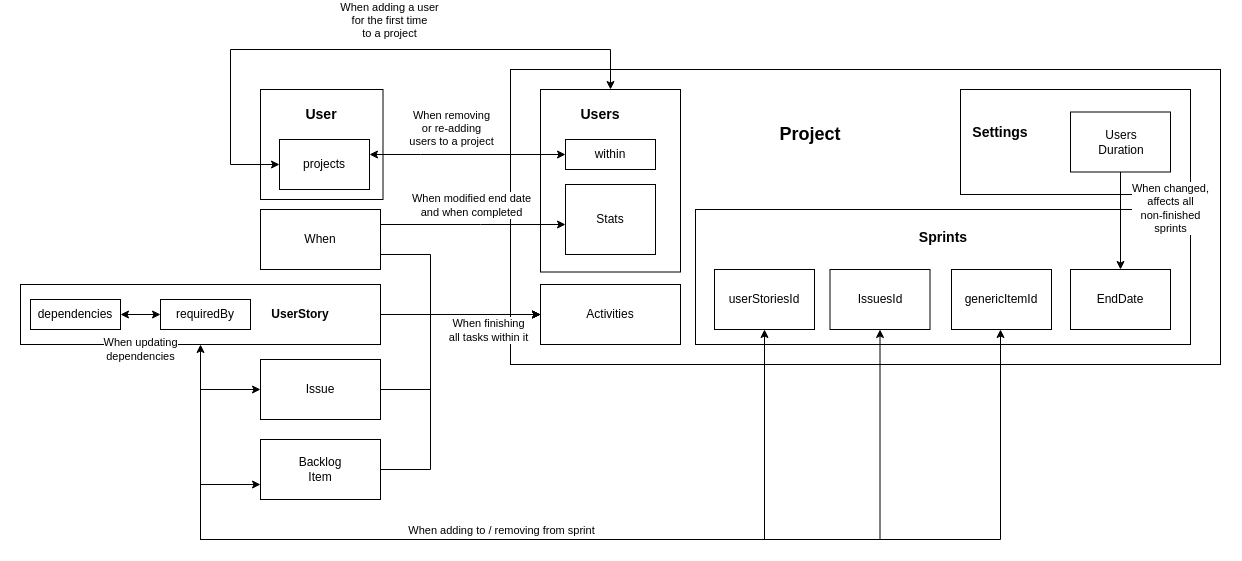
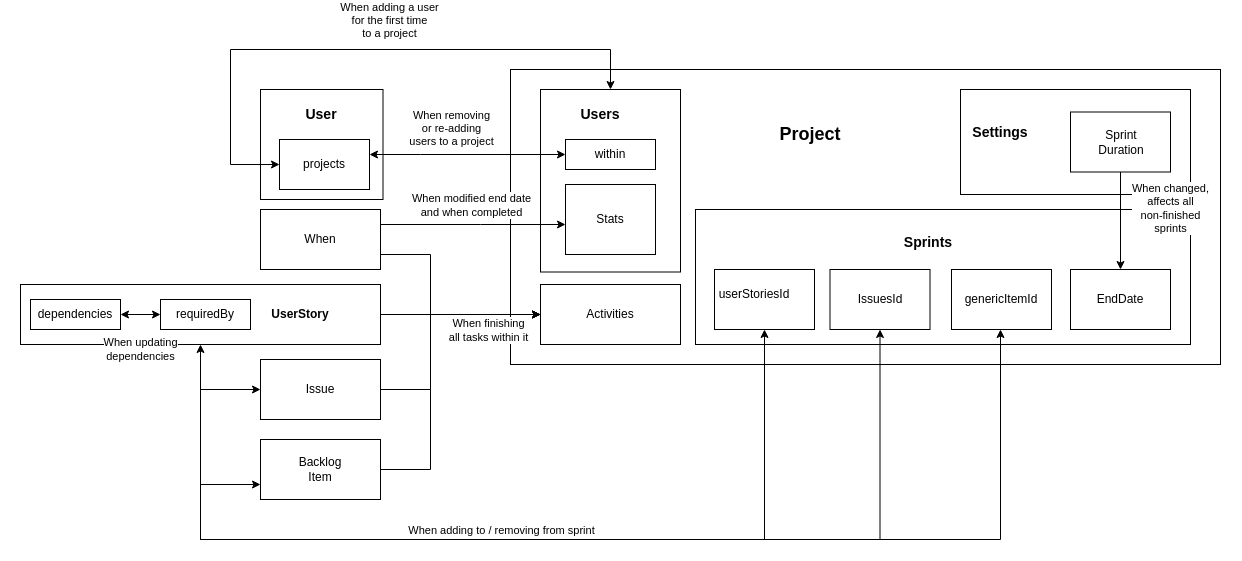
  <mxCell id="0" />
  <mxCell id="1" parent="0" />
  <mxCell id="2" value="" style="rounded=0;whiteSpace=wrap;html=1;" vertex="1" parent="1"><mxGeometry x="260" y="180" width="120" height="60" as="geometry" /></mxCell>
  <mxCell id="3" value="" style="rounded=0;whiteSpace=wrap;html=1;" vertex="1" parent="1"><mxGeometry x="510" y="40" width="710" height="295" as="geometry" /></mxCell>
  <mxCell id="4" value="When" style="text;html=1;align=center;verticalAlign=middle;whiteSpace=wrap;rounded=0;" vertex="1" parent="1"><mxGeometry x="290" y="195" width="60" height="30" as="geometry" /></mxCell>
  <mxCell id="5" value="&lt;h2&gt;Project&lt;/h2&gt;" style="text;html=1;align=center;verticalAlign=middle;whiteSpace=wrap;rounded=0;" vertex="1" parent="1"><mxGeometry x="780" y="90" width="60" height="30" as="geometry" /></mxCell>
  <mxCell id="6" value="" style="rounded=0;whiteSpace=wrap;html=1;" vertex="1" parent="1"><mxGeometry x="540" y="255" width="140" height="60" as="geometry" /></mxCell>
  <mxCell id="7" value="Activities" style="text;html=1;align=center;verticalAlign=middle;whiteSpace=wrap;rounded=0;" vertex="1" parent="1"><mxGeometry x="580" y="270" width="60" height="30" as="geometry" /></mxCell>
  <mxCell id="8" style="edgeStyle=orthogonalEdgeStyle;rounded=0;orthogonalLoop=1;jettySize=auto;html=1;entryX=0;entryY=0.5;entryDx=0;entryDy=0;exitX=1;exitY=0.75;exitDx=0;exitDy=0;" edge="1" parent="1" source="2" target="6"><mxGeometry relative="1" as="geometry"><mxPoint x="500" y="290" as="targetPoint" /><Array as="points"><mxPoint x="430" y="225" /><mxPoint x="430" y="285" /></Array></mxGeometry></mxCell>
  <mxCell id="9" value="When finishing&lt;div&gt;all tasks within it&lt;/div&gt;" style="edgeLabel;html=1;align=center;verticalAlign=middle;resizable=0;points=[];" vertex="1" connectable="0" parent="8"><mxGeometry x="0.115" y="-2" relative="1" as="geometry"><mxPoint x="44" y="13" as="offset" /></mxGeometry></mxCell>
  <mxCell id="10" style="edgeStyle=orthogonalEdgeStyle;rounded=0;orthogonalLoop=1;jettySize=auto;html=1;entryX=0;entryY=0.5;entryDx=0;entryDy=0;" edge="1" parent="1" source="11" target="6"><mxGeometry relative="1" as="geometry" /></mxCell>
  <mxCell id="11" value="" style="rounded=0;whiteSpace=wrap;html=1;" vertex="1" parent="1"><mxGeometry y="255" width="360" height="60" as="geometry" x="20" /></mxCell>
  <mxCell id="12" value="&lt;h4&gt;UserStory&lt;/h4&gt;" style="text;html=1;align=center;verticalAlign=middle;whiteSpace=wrap;rounded=0;" vertex="1" parent="1"><mxGeometry x="270" y="270" width="60" height="30" as="geometry" /></mxCell>
  <mxCell id="13" style="edgeStyle=orthogonalEdgeStyle;rounded=0;orthogonalLoop=1;jettySize=auto;html=1;entryX=0;entryY=0.5;entryDx=0;entryDy=0;" edge="1" parent="1" source="14" target="6"><mxGeometry relative="1" as="geometry"><Array as="points"><mxPoint x="430" y="360" /><mxPoint x="430" y="285" /></Array></mxGeometry></mxCell>
  <mxCell id="14" value="" style="rounded=0;whiteSpace=wrap;html=1;" vertex="1" parent="1"><mxGeometry x="260" y="330" width="120" height="60" as="geometry" /></mxCell>
  <mxCell id="15" value="Issue" style="text;html=1;align=center;verticalAlign=middle;whiteSpace=wrap;rounded=0;" vertex="1" parent="1"><mxGeometry x="290" y="345" width="60" height="30" as="geometry" /></mxCell>
  <mxCell id="16" style="edgeStyle=orthogonalEdgeStyle;rounded=0;orthogonalLoop=1;jettySize=auto;html=1;entryX=0;entryY=0.5;entryDx=0;entryDy=0;" edge="1" parent="1" source="17" target="6"><mxGeometry relative="1" as="geometry"><Array as="points"><mxPoint x="430" y="440" /><mxPoint x="430" y="285" /></Array></mxGeometry></mxCell>
  <mxCell id="17" value="" style="rounded=0;whiteSpace=wrap;html=1;" vertex="1" parent="1"><mxGeometry x="260" y="410" width="120" height="60" as="geometry" /></mxCell>
  <mxCell id="18" value="Backlog Item" style="text;html=1;align=center;verticalAlign=middle;whiteSpace=wrap;rounded=0;" vertex="1" parent="1"><mxGeometry x="290" y="425" width="60" height="30" as="geometry" /></mxCell>
  <mxCell id="19" value="" style="rounded=0;whiteSpace=wrap;html=1;" vertex="1" parent="1"><mxGeometry x="695" y="180" width="495" height="135" as="geometry" /></mxCell>
- <mxCell id="20" value="&lt;h3&gt;Sprints&lt;/h3&gt;" style="text;html=1;align=center;verticalAlign=middle;whiteSpace=wrap;rounded=0;" vertex="1" parent="1"><mxGeometry x="912.5" y="192.5" width="60" height="30" as="geometry" /></mxCell>
+ <mxCell id="20" value="&lt;h3&gt;Sprints&lt;/h3&gt;" style="text;html=1;align=center;verticalAlign=middle;whiteSpace=wrap;rounded=0;" vertex="1" parent="1"><mxGeometry x="897.5" y="197.5" width="60" height="30" as="geometry" /></mxCell>
  <mxCell id="21" value="" style="rounded=0;whiteSpace=wrap;html=1;" vertex="1" parent="1"><mxGeometry x="714" y="240" width="100" height="60" as="geometry" /></mxCell>
- <mxCell id="22" value="userStoriesId" style="text;html=1;align=center;verticalAlign=middle;whiteSpace=wrap;rounded=0;" vertex="1" parent="1"><mxGeometry x="734" y="255" width="60" height="30" as="geometry" /></mxCell>
+ <mxCell id="22" value="userStoriesId" style="text;html=1;align=center;verticalAlign=middle;whiteSpace=wrap;rounded=0;" vertex="1" parent="1"><mxGeometry x="724" y="250" width="60" height="30" as="geometry" /></mxCell>
  <mxCell id="23" value="" style="rounded=0;whiteSpace=wrap;html=1;" vertex="1" parent="1"><mxGeometry x="829.5" y="240" width="100" height="60" as="geometry" /></mxCell>
  <mxCell id="24" value="IssuesId" style="text;html=1;align=center;verticalAlign=middle;whiteSpace=wrap;rounded=0;" vertex="1" parent="1"><mxGeometry x="849.5" y="255" width="60" height="30" as="geometry" /></mxCell>
  <mxCell id="25" value="" style="rounded=0;whiteSpace=wrap;html=1;" vertex="1" parent="1"><mxGeometry x="951" y="240" width="100" height="60" as="geometry" /></mxCell>
  <mxCell id="26" value="genericItemId" style="text;html=1;align=center;verticalAlign=middle;whiteSpace=wrap;rounded=0;" vertex="1" parent="1"><mxGeometry x="971" y="255" width="60" height="30" as="geometry" /></mxCell>
  <mxCell id="27" style="edgeStyle=orthogonalEdgeStyle;rounded=0;orthogonalLoop=1;jettySize=auto;html=1;entryX=0.5;entryY=1;entryDx=0;entryDy=0;startArrow=classic;startFill=1;" edge="1" parent="1" source="11" target="21"><mxGeometry relative="1" as="geometry"><Array as="points"><mxPoint x="200" y="510" /><mxPoint x="764" y="510" /></Array></mxGeometry></mxCell>
  <mxCell id="28" style="edgeStyle=orthogonalEdgeStyle;rounded=0;orthogonalLoop=1;jettySize=auto;html=1;entryX=0.5;entryY=1;entryDx=0;entryDy=0;startArrow=classic;startFill=1;exitX=0;exitY=0.5;exitDx=0;exitDy=0;" edge="1" parent="1" source="14" target="23"><mxGeometry relative="1" as="geometry"><mxPoint x="260" y="300" as="sourcePoint" /><mxPoint x="774" y="310" as="targetPoint" /><Array as="points"><mxPoint x="200" y="360" /><mxPoint x="200" y="510" /><mxPoint x="880" y="510" /><mxPoint x="880" y="300" /></Array></mxGeometry></mxCell>
  <mxCell id="29" style="edgeStyle=orthogonalEdgeStyle;rounded=0;orthogonalLoop=1;jettySize=auto;html=1;exitX=0;exitY=0.75;exitDx=0;exitDy=0;startArrow=classic;startFill=1;" edge="1" parent="1" source="17" target="25"><mxGeometry relative="1" as="geometry"><mxPoint x="447.47" y="460" as="sourcePoint" /><mxPoint x="831.47" y="380" as="targetPoint" /><Array as="points"><mxPoint x="200" y="455" /><mxPoint x="200" y="510" /><mxPoint x="1000" y="510" /></Array></mxGeometry></mxCell>
  <mxCell id="30" value="When adding to / removing from sprint" style="edgeLabel;html=1;align=center;verticalAlign=middle;resizable=0;points=[];" vertex="1" connectable="0" parent="29"><mxGeometry x="-0.348" y="3" relative="1" as="geometry"><mxPoint x="48" y="-7" as="offset" /></mxGeometry></mxCell>
  <mxCell id="31" value="" style="rounded=0;whiteSpace=wrap;html=1;" vertex="1" parent="1"><mxGeometry x="1070" y="240" width="100" height="60" as="geometry" /></mxCell>
  <mxCell id="32" value="EndDate" style="text;html=1;align=center;verticalAlign=middle;whiteSpace=wrap;rounded=0;" vertex="1" parent="1"><mxGeometry x="1090" y="255" width="60" height="30" as="geometry" /></mxCell>
  <mxCell id="33" value="" style="rounded=0;whiteSpace=wrap;html=1;" vertex="1" parent="1"><mxGeometry x="960" y="60" width="230" height="105" as="geometry" /></mxCell>
  <mxCell id="34" value="&lt;h3&gt;Settings&lt;/h3&gt;" style="text;html=1;align=center;verticalAlign=middle;whiteSpace=wrap;rounded=0;" vertex="1" parent="1"><mxGeometry x="970" y="87.5" width="60" height="30" as="geometry" /></mxCell>
  <mxCell id="35" style="edgeStyle=orthogonalEdgeStyle;rounded=0;orthogonalLoop=1;jettySize=auto;html=1;entryX=0.5;entryY=0;entryDx=0;entryDy=0;" edge="1" parent="1" source="37" target="31"><mxGeometry relative="1" as="geometry" /></mxCell>
  <mxCell id="36" value="&lt;div&gt;When changed,&lt;/div&gt;&lt;div&gt;affects all&lt;/div&gt;&lt;div&gt;non-finished&lt;/div&gt;&lt;div&gt;sprints&lt;/div&gt;" style="edgeLabel;html=1;align=center;verticalAlign=middle;resizable=0;points=[];" vertex="1" connectable="0" parent="35"><mxGeometry x="0.307" y="-1" relative="1" as="geometry"><mxPoint x="50" y="-28" as="offset" /></mxGeometry></mxCell>
  <mxCell id="37" value="" style="rounded=0;whiteSpace=wrap;html=1;" vertex="1" parent="1"><mxGeometry x="1070" y="82.5" width="100" height="60" as="geometry" /></mxCell>
- <mxCell id="38" value="Users Duration" style="text;html=1;align=center;verticalAlign=middle;whiteSpace=wrap;rounded=0;" vertex="1" parent="1"><mxGeometry x="1091" y="97.5" width="60" height="30" as="geometry" /></mxCell>
+ <mxCell id="38" value="Sprint Duration" style="text;html=1;align=center;verticalAlign=middle;whiteSpace=wrap;rounded=0;" vertex="1" parent="1"><mxGeometry x="1091" y="97.5" width="60" height="30" as="geometry" /></mxCell>
  <mxCell id="39" value="" style="rounded=0;whiteSpace=wrap;html=1;" vertex="1" parent="1"><mxGeometry x="540" y="60" width="140" height="182.5" as="geometry" /></mxCell>
  <mxCell id="40" value="" style="rounded=0;whiteSpace=wrap;html=1;" vertex="1" parent="1"><mxGeometry x="565" y="155" width="90" height="70" as="geometry" /></mxCell>
  <mxCell id="41" value="Stats" style="text;html=1;align=center;verticalAlign=middle;whiteSpace=wrap;rounded=0;" vertex="1" parent="1"><mxGeometry x="580" y="175" width="60" height="30" as="geometry" /></mxCell>
  <mxCell id="42" style="edgeStyle=orthogonalEdgeStyle;rounded=0;orthogonalLoop=1;jettySize=auto;html=1;exitX=1;exitY=0.25;exitDx=0;exitDy=0;" edge="1" parent="1" source="2" target="40"><mxGeometry relative="1" as="geometry"><Array as="points"><mxPoint x="480" y="195" /><mxPoint x="480" y="195" /></Array></mxGeometry></mxCell>
  <mxCell id="43" value="When modified end date&lt;div&gt;and when completed&lt;/div&gt;" style="edgeLabel;html=1;align=center;verticalAlign=middle;resizable=0;points=[];" vertex="1" connectable="0" parent="42"><mxGeometry x="-0.046" y="2" relative="1" as="geometry"><mxPoint x="2" y="-18" as="offset" /></mxGeometry></mxCell>
  <mxCell id="44" value="&lt;h3&gt;Users&lt;/h3&gt;" style="text;html=1;align=center;verticalAlign=middle;whiteSpace=wrap;rounded=0;" vertex="1" parent="1"><mxGeometry x="570" y="70" width="60" height="30" as="geometry" /></mxCell>
  <mxCell id="45" value="" style="rounded=0;whiteSpace=wrap;html=1;" vertex="1" parent="1"><mxGeometry x="565" y="110" width="90" height="30" as="geometry" /></mxCell>
  <mxCell id="46" value="within" style="text;html=1;align=center;verticalAlign=middle;whiteSpace=wrap;rounded=0;" vertex="1" parent="1"><mxGeometry x="580" y="110" width="60" height="30" as="geometry" /></mxCell>
  <mxCell id="47" value="" style="rounded=0;whiteSpace=wrap;html=1;" vertex="1" parent="1"><mxGeometry x="260" y="60" width="122.5" height="110" as="geometry" /></mxCell>
  <mxCell id="48" value="&lt;h3&gt;User&lt;/h3&gt;" style="text;html=1;align=center;verticalAlign=middle;whiteSpace=wrap;rounded=0;" vertex="1" parent="1"><mxGeometry x="291.25" y="70" width="60" height="30" as="geometry" /></mxCell>
  <mxCell id="49" style="edgeStyle=orthogonalEdgeStyle;rounded=0;orthogonalLoop=1;jettySize=auto;html=1;entryX=0;entryY=0.5;entryDx=0;entryDy=0;startArrow=classic;startFill=1;" edge="1" parent="1" source="51" target="45"><mxGeometry relative="1" as="geometry"><Array as="points"><mxPoint x="420" y="125" /><mxPoint x="420" y="125" /></Array></mxGeometry></mxCell>
  <mxCell id="50" value="When removing&lt;div&gt;or re-adding&lt;br&gt;&lt;div&gt;users to a&amp;nbsp;&lt;span style=&quot;background-color: light-dark(#ffffff, var(--ge-dark-color, #121212)); color: light-dark(rgb(0, 0, 0), rgb(255, 255, 255));&quot;&gt;project&lt;/span&gt;&lt;/div&gt;&lt;/div&gt;" style="edgeLabel;html=1;align=center;verticalAlign=middle;resizable=0;points=[];" vertex="1" connectable="0" parent="49"><mxGeometry x="0.007" y="-2" relative="1" as="geometry"><mxPoint x="-18" y="-29" as="offset" /></mxGeometry></mxCell>
  <mxCell id="51" value="" style="rounded=0;whiteSpace=wrap;html=1;" vertex="1" parent="1"><mxGeometry x="279" y="110" width="90" height="50" as="geometry" /></mxCell>
  <mxCell id="52" value="projects" style="text;html=1;align=center;verticalAlign=middle;whiteSpace=wrap;rounded=0;" vertex="1" parent="1"><mxGeometry x="294" y="120" width="60" height="30" as="geometry" /></mxCell>
  <mxCell id="53" value="When updating&lt;div&gt;dependencies&lt;/div&gt;" style="edgeStyle=orthogonalEdgeStyle;rounded=0;orthogonalLoop=1;jettySize=auto;html=1;entryX=0;entryY=0.5;entryDx=0;entryDy=0;startArrow=classic;startFill=1;" edge="1" parent="1" source="54" target="56"><mxGeometry y="-35" relative="1" as="geometry"><mxPoint as="offset" /></mxGeometry></mxCell>
  <mxCell id="54" value="" style="rounded=0;whiteSpace=wrap;html=1;" vertex="1" parent="1"><mxGeometry x="30" y="270" width="90" height="30" as="geometry" /></mxCell>
  <mxCell id="55" value="dependencies" style="text;html=1;align=center;verticalAlign=middle;whiteSpace=wrap;rounded=0;" vertex="1" parent="1"><mxGeometry x="45" y="270" width="60" height="30" as="geometry" /></mxCell>
  <mxCell id="56" value="" style="rounded=0;whiteSpace=wrap;html=1;" vertex="1" parent="1"><mxGeometry x="160" y="270" width="90" height="30" as="geometry" /></mxCell>
  <mxCell id="57" value="requiredBy" style="text;html=1;align=center;verticalAlign=middle;whiteSpace=wrap;rounded=0;" vertex="1" parent="1"><mxGeometry x="175" y="270" width="60" height="30" as="geometry" /></mxCell>
  <mxCell id="58" style="edgeStyle=orthogonalEdgeStyle;rounded=0;orthogonalLoop=1;jettySize=auto;html=1;entryX=0.5;entryY=0;entryDx=0;entryDy=0;startArrow=classic;startFill=1;" edge="1" parent="1" source="51" target="39"><mxGeometry relative="1" as="geometry"><Array as="points"><mxPoint x="230" y="135" /><mxPoint x="230" y="20" /><mxPoint x="610" y="20" /></Array></mxGeometry></mxCell>
  <mxCell id="59" value="When adding a&amp;nbsp;&lt;span style=&quot;background-color: light-dark(#ffffff, var(--ge-dark-color, #121212)); color: light-dark(rgb(0, 0, 0), rgb(255, 255, 255));&quot;&gt;user&lt;/span&gt;&lt;div&gt;&lt;span style=&quot;background-color: light-dark(#ffffff, var(--ge-dark-color, #121212)); color: light-dark(rgb(0, 0, 0), rgb(255, 255, 255));&quot;&gt;for the first time&lt;/span&gt;&lt;/div&gt;&lt;div&gt;&lt;span style=&quot;background-color: light-dark(#ffffff, var(--ge-dark-color, #121212)); color: light-dark(rgb(0, 0, 0), rgb(255, 255, 255));&quot;&gt;to a project&lt;/span&gt;&lt;/div&gt;" style="edgeLabel;html=1;align=center;verticalAlign=middle;resizable=0;points=[];" vertex="1" connectable="0" parent="58"><mxGeometry x="0.041" y="-1" relative="1" as="geometry"><mxPoint x="18" y="-31" as="offset" /></mxGeometry></mxCell>
